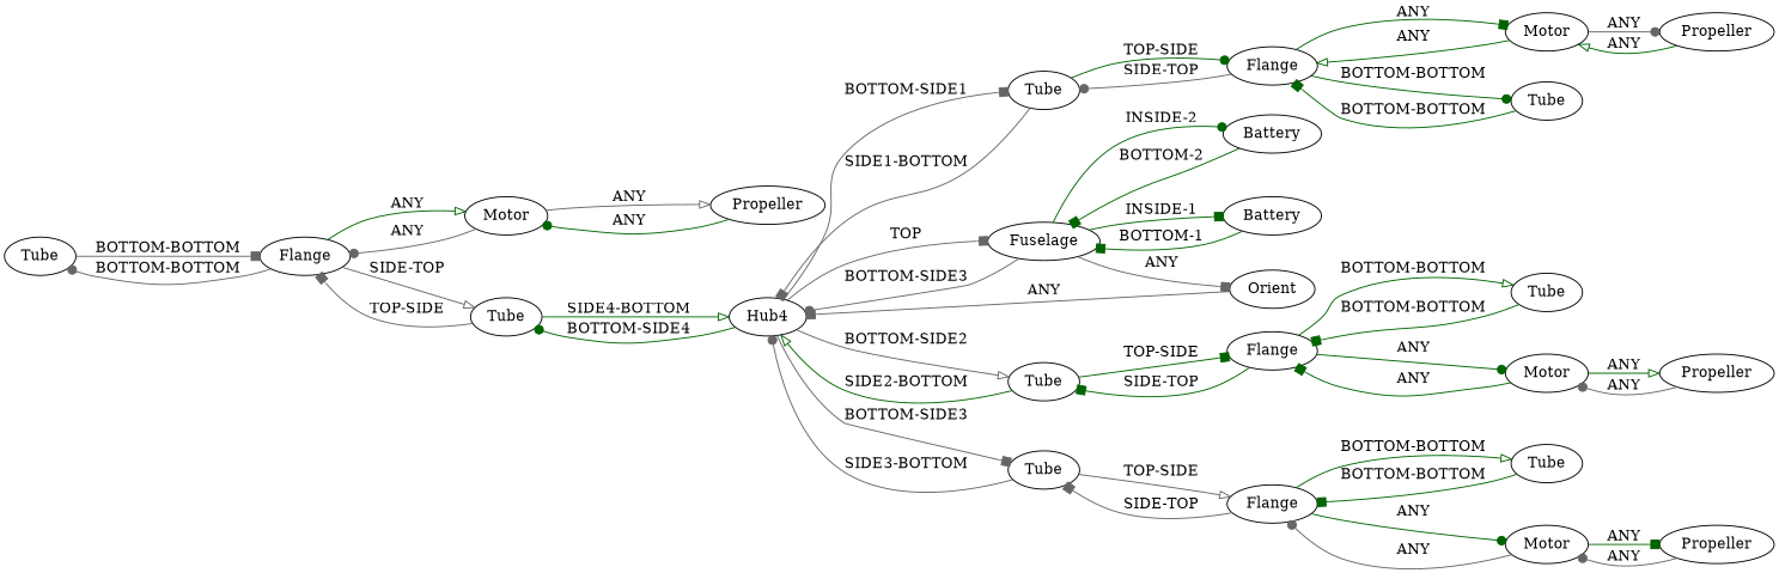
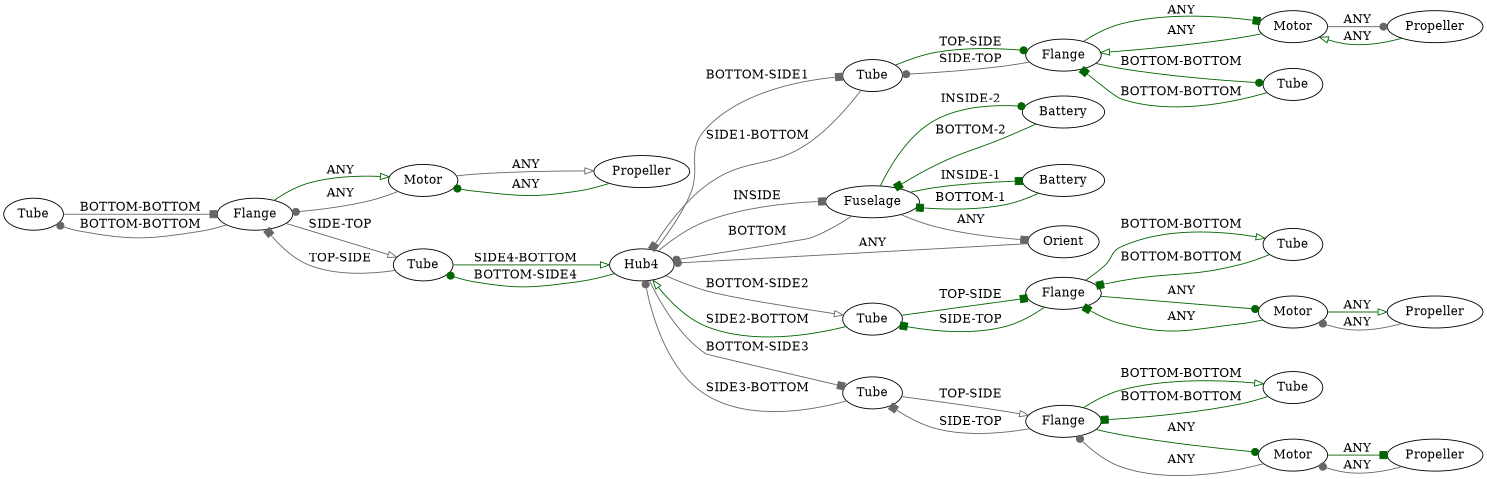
  digraph {
    rankdir=LR
    edge [arrowhead=box color=darkgreen]
    n1 [instance=Tube_instance_1 label=Tube]
    n2 [instance=Flange_instance_2 label=Flange]
    n3 [instance=Motor_instance_2 label=Motor]
    n4 [instance=Tube_instance_7 label=Tube]
    n5 [instance=Motor_instance_1 label=Motor]
    n6 [instance=Propeller_instance_2 label=Propeller]
    n7 [instance=Flange_instance_4 label=Flange]
    n8 [instance=Tube_instance_2 label=Tube]
    n9 [instance=Tube_instance_4 label=Tube]
    n10 [instance=Hub4_instance_1 label=Hub4]
    n11 [instance=Fuselage_instance_1 label=Fuselage]
    n12 [instance=Tube_instance_6 label=Tube]
    n13 [instance=Tube_instance_8 label=Tube]
    n14 [instance=Tube_instance_3 label=Tube]
    n15 [instance=Flange_instance_3 label=Flange]
    n16 [instance=Motor_instance_4 label=Motor]
    n17 [instance=Propeller_instance_1 label=Propeller]
    n18 [instance=Battery_instance_1 label=Battery]
    n19 [instance=Orient label=Orient]
    n20 [instance=Battery_instance_2 label=Battery]
    n21 [instance=Flange_instance_1 label=Flange]
    n22 [instance=Tube_instance_5 label=Tube]
    n23 [instance=Motor_instance_3 label=Motor]
    n24 [instance=Propeller_instance_4 label=Propeller]
    n25 [instance=Propeller_instance_3 label=Propeller]
    n1 -> n2 [color=gray40 label="BOTTOM-BOTTOM"]
    n2 -> n1 [arrowhead=dot color=gray40 label="BOTTOM-BOTTOM"]
    n2 -> n3 [arrowhead=onormal label=ANY]
    n2 -> n4 [arrowhead=onormal color=gray40 label="SIDE-TOP"]
    n3 -> n2 [arrowhead=dot color=gray40 label=ANY]
    n3 -> n17 [arrowhead=onormal color=gray40 label=ANY]
    n4 -> n2 [color=gray40 label="TOP-SIDE"]
    n4 -> n10 [arrowhead=onormal label="SIDE4-BOTTOM"]
    n5 -> n6 [arrowhead=dot color=gray40 label=ANY]
    n5 -> n7 [arrowhead=onormal label=ANY]
    n6 -> n5 [arrowhead=onormal label=ANY]
    n7 -> n5 [label=ANY]
    n7 -> n8 [arrowhead=dot color=gray40 label="SIDE-TOP"]
    n7 -> n9 [arrowhead=dot label="BOTTOM-BOTTOM"]
    n8 -> n7 [arrowhead=dot label="TOP-SIDE"]
    n8 -> n10 [color=gray40 label="SIDE1-BOTTOM"]
    n9 -> n7 [label="BOTTOM-BOTTOM"]
    n10 -> n4 [arrowhead=dot label="BOTTOM-SIDE4"]
    n10 -> n8 [color=gray40 label="BOTTOM-SIDE1"]
-   n10 -> n11 [color=gray40 label=TOP]
+   n10 -> n11 [color=gray40 label=INSIDE]
    n10 -> n12 [arrowhead=onormal color=gray40 label="BOTTOM-SIDE2"]
    n10 -> n13 [color=gray40 label="BOTTOM-SIDE3"]
-   n11 -> n10 [arrowhead=dot color=gray40 label="BOTTOM-SIDE3"]
+   n11 -> n10 [arrowhead=dot color=gray40 label=BOTTOM]
    n11 -> n18 [label="INSIDE-1"]
    n11 -> n19 [color=gray40 label=ANY]
    n11 -> n20 [arrowhead=dot label="INSIDE-2"]
    n12 -> n10 [arrowhead=onormal label="SIDE2-BOTTOM"]
    n12 -> n21 [label="TOP-SIDE"]
    n13 -> n10 [arrowhead=dot color=gray40 label="SIDE3-BOTTOM"]
    n13 -> n15 [arrowhead=onormal color=gray40 label="TOP-SIDE"]
    n14 -> n15 [label="BOTTOM-BOTTOM"]
    n15 -> n13 [color=gray40 label="SIDE-TOP"]
    n15 -> n14 [arrowhead=onormal label="BOTTOM-BOTTOM"]
    n15 -> n16 [arrowhead=dot label=ANY]
    n16 -> n15 [arrowhead=dot color=gray40 label=ANY]
    n16 -> n25 [label=ANY]
    n17 -> n3 [arrowhead=dot label=ANY]
    n18 -> n11 [label="BOTTOM-1"]
-   n19 -> n10 [color=gray40 label=ANY]
+   n19 -> n10 [arrowhead=dot color=gray40 label=ANY]
    n20 -> n11 [label="BOTTOM-2"]
    n21 -> n12 [label="SIDE-TOP"]
    n21 -> n22 [arrowhead=onormal label="BOTTOM-BOTTOM"]
    n21 -> n23 [arrowhead=dot label=ANY]
    n22 -> n21 [label="BOTTOM-BOTTOM"]
    n23 -> n21 [label=ANY]
    n23 -> n24 [arrowhead=onormal label=ANY]
    n24 -> n23 [arrowhead=dot color=gray40 label=ANY]
    n25 -> n16 [arrowhead=dot color=gray40 label=ANY]
  }
